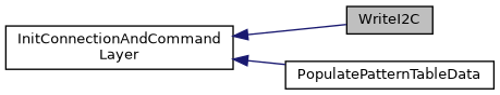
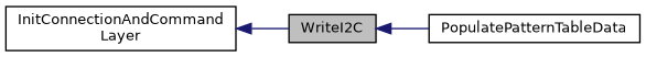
  digraph {
    rankdir=LR
    node [color=black fillcolor=white fontname=Helvetica fontsize=10 shape=record style=filled]
    edge [color=midnightblue dir=back fontname=Helvetica fontsize=10 labelfontname=Helvetica labelfontsize=10 style=solid]
    n1 [fillcolor=grey75 fontcolor=black height=0.2 label=WriteI2C width=0.4]
    n2 [height=0.2 label="InitConnectionAndCommand\lLayer" width=0.4]
    n3 [height=0.2 label=PopulatePatternTableData width=0.4]
    n2 -> n1
-   n2 -> n3
+   n1 -> n3
  }
